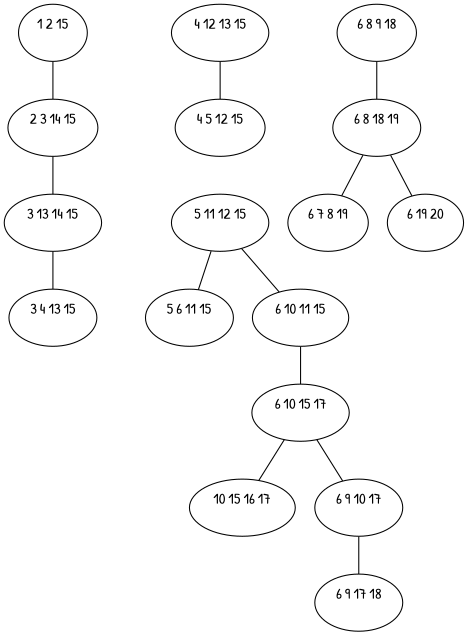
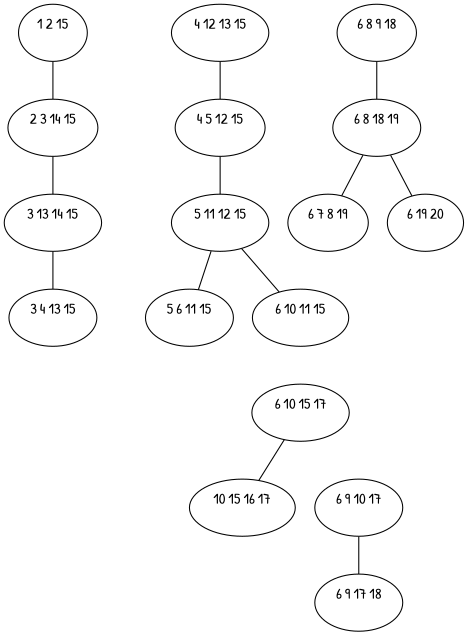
  graph {
    fontname="Patrick Hand"
    node [fontname="Patrick Hand"]
    edge [fontname="Patrick Hand"]
    n1 [label="1 2 15\n "]
    n2 [label="2 3 14 15\n "]
    n3 [label="3 13 14 15\n "]
    n4 [label="3 4 13 15\n "]
    n5 [label="4 12 13 15\n "]
    n6 [label="4 5 12 15\n "]
    n7 [label="5 11 12 15\n "]
    n8 [label="5 6 11 15\n "]
    n9 [label="6 10 11 15\n "]
    n10 [label="6 10 15 17\n "]
    n11 [label="10 15 16 17\n "]
    n12 [label="6 9 10 17\n "]
    n13 [label="6 9 17 18\n "]
    n14 [label="6 8 9 18\n "]
    n15 [label="6 8 18 19\n "]
    n16 [label="6 7 8 19\n "]
    n17 [label="6 19 20\n "]
    n1 -- n2
    n2 -- n3
    n3 -- n4
    n5 -- n6
+   n6 -- n7
    n7 -- n8
    n7 -- n9
-   n9 -- n10
    n10 -- n11
-   n10 -- n12
    n12 -- n13
    n14 -- n15
    n15 -- n16
    n15 -- n17
  }
